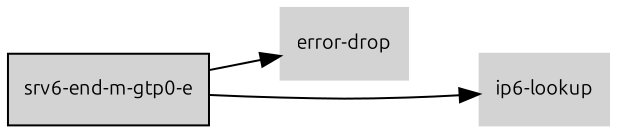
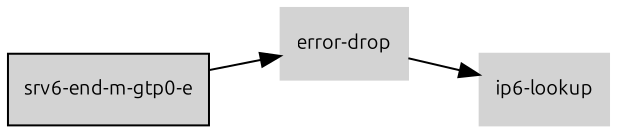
  digraph {
    fontname=Ubuntu
    rankdir=LR
    node [color=lightgray fillcolor=lightgray fontcolor=black fontname=Ubuntu fontsize=10 shape=box style=filled]
    edge [fontname=Ubuntu fontsize=8]
    n1 [color=black label="srv6-end-m-gtp0-e"]
    "error-drop"
    "ip6-lookup"
    n1 -> "error-drop"
-   n1 -> "ip6-lookup"
+   "error-drop" -> "ip6-lookup"
  }
